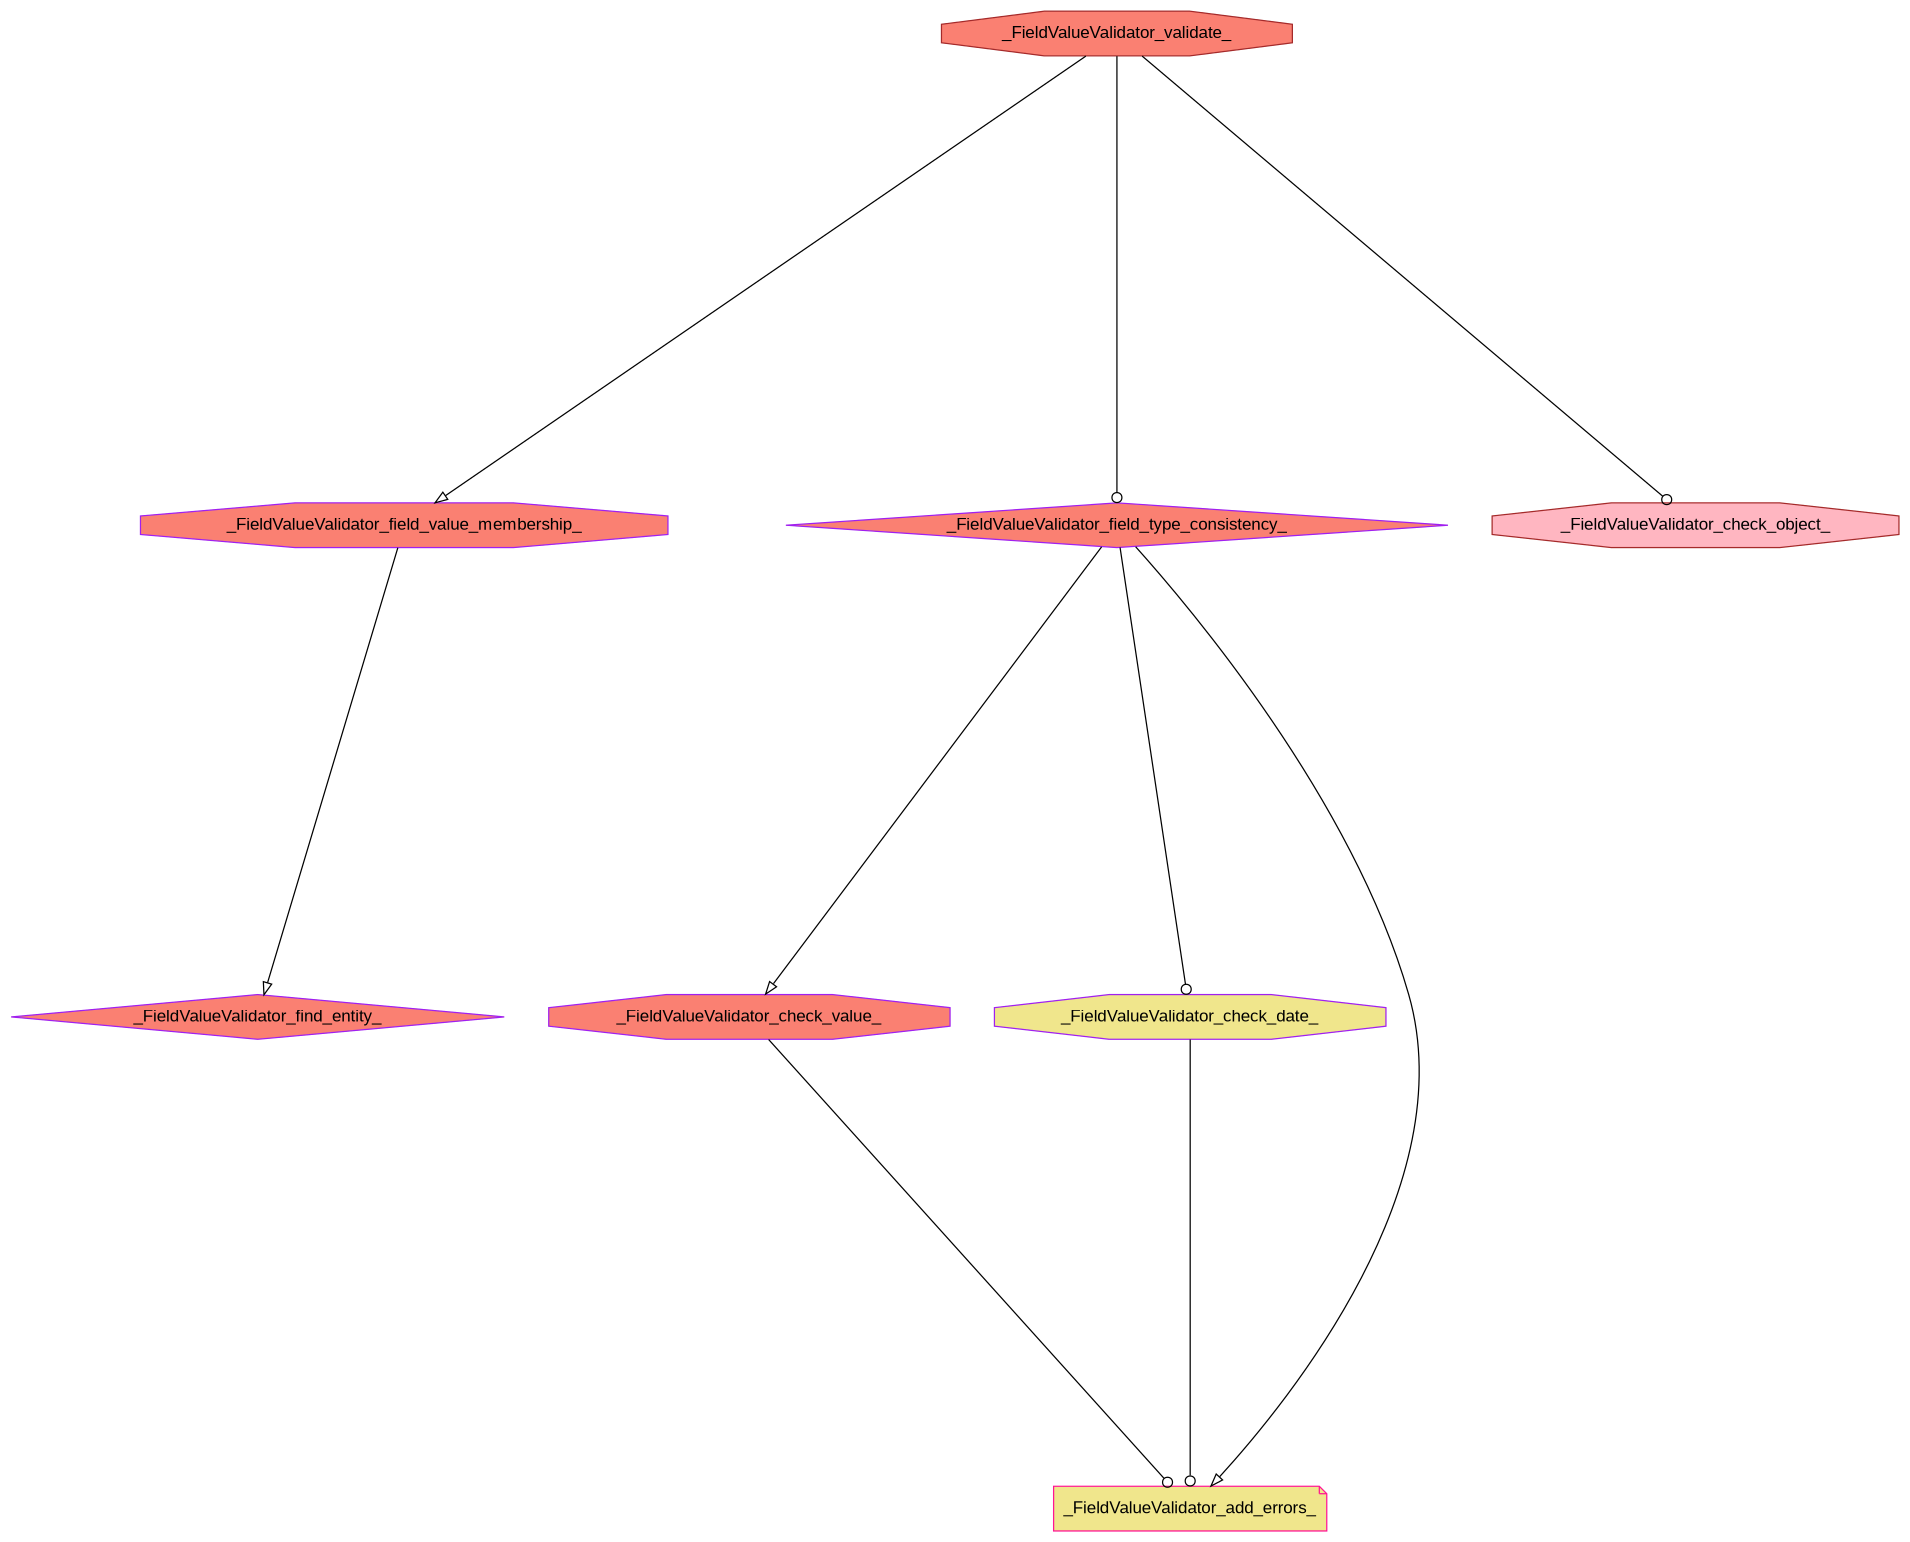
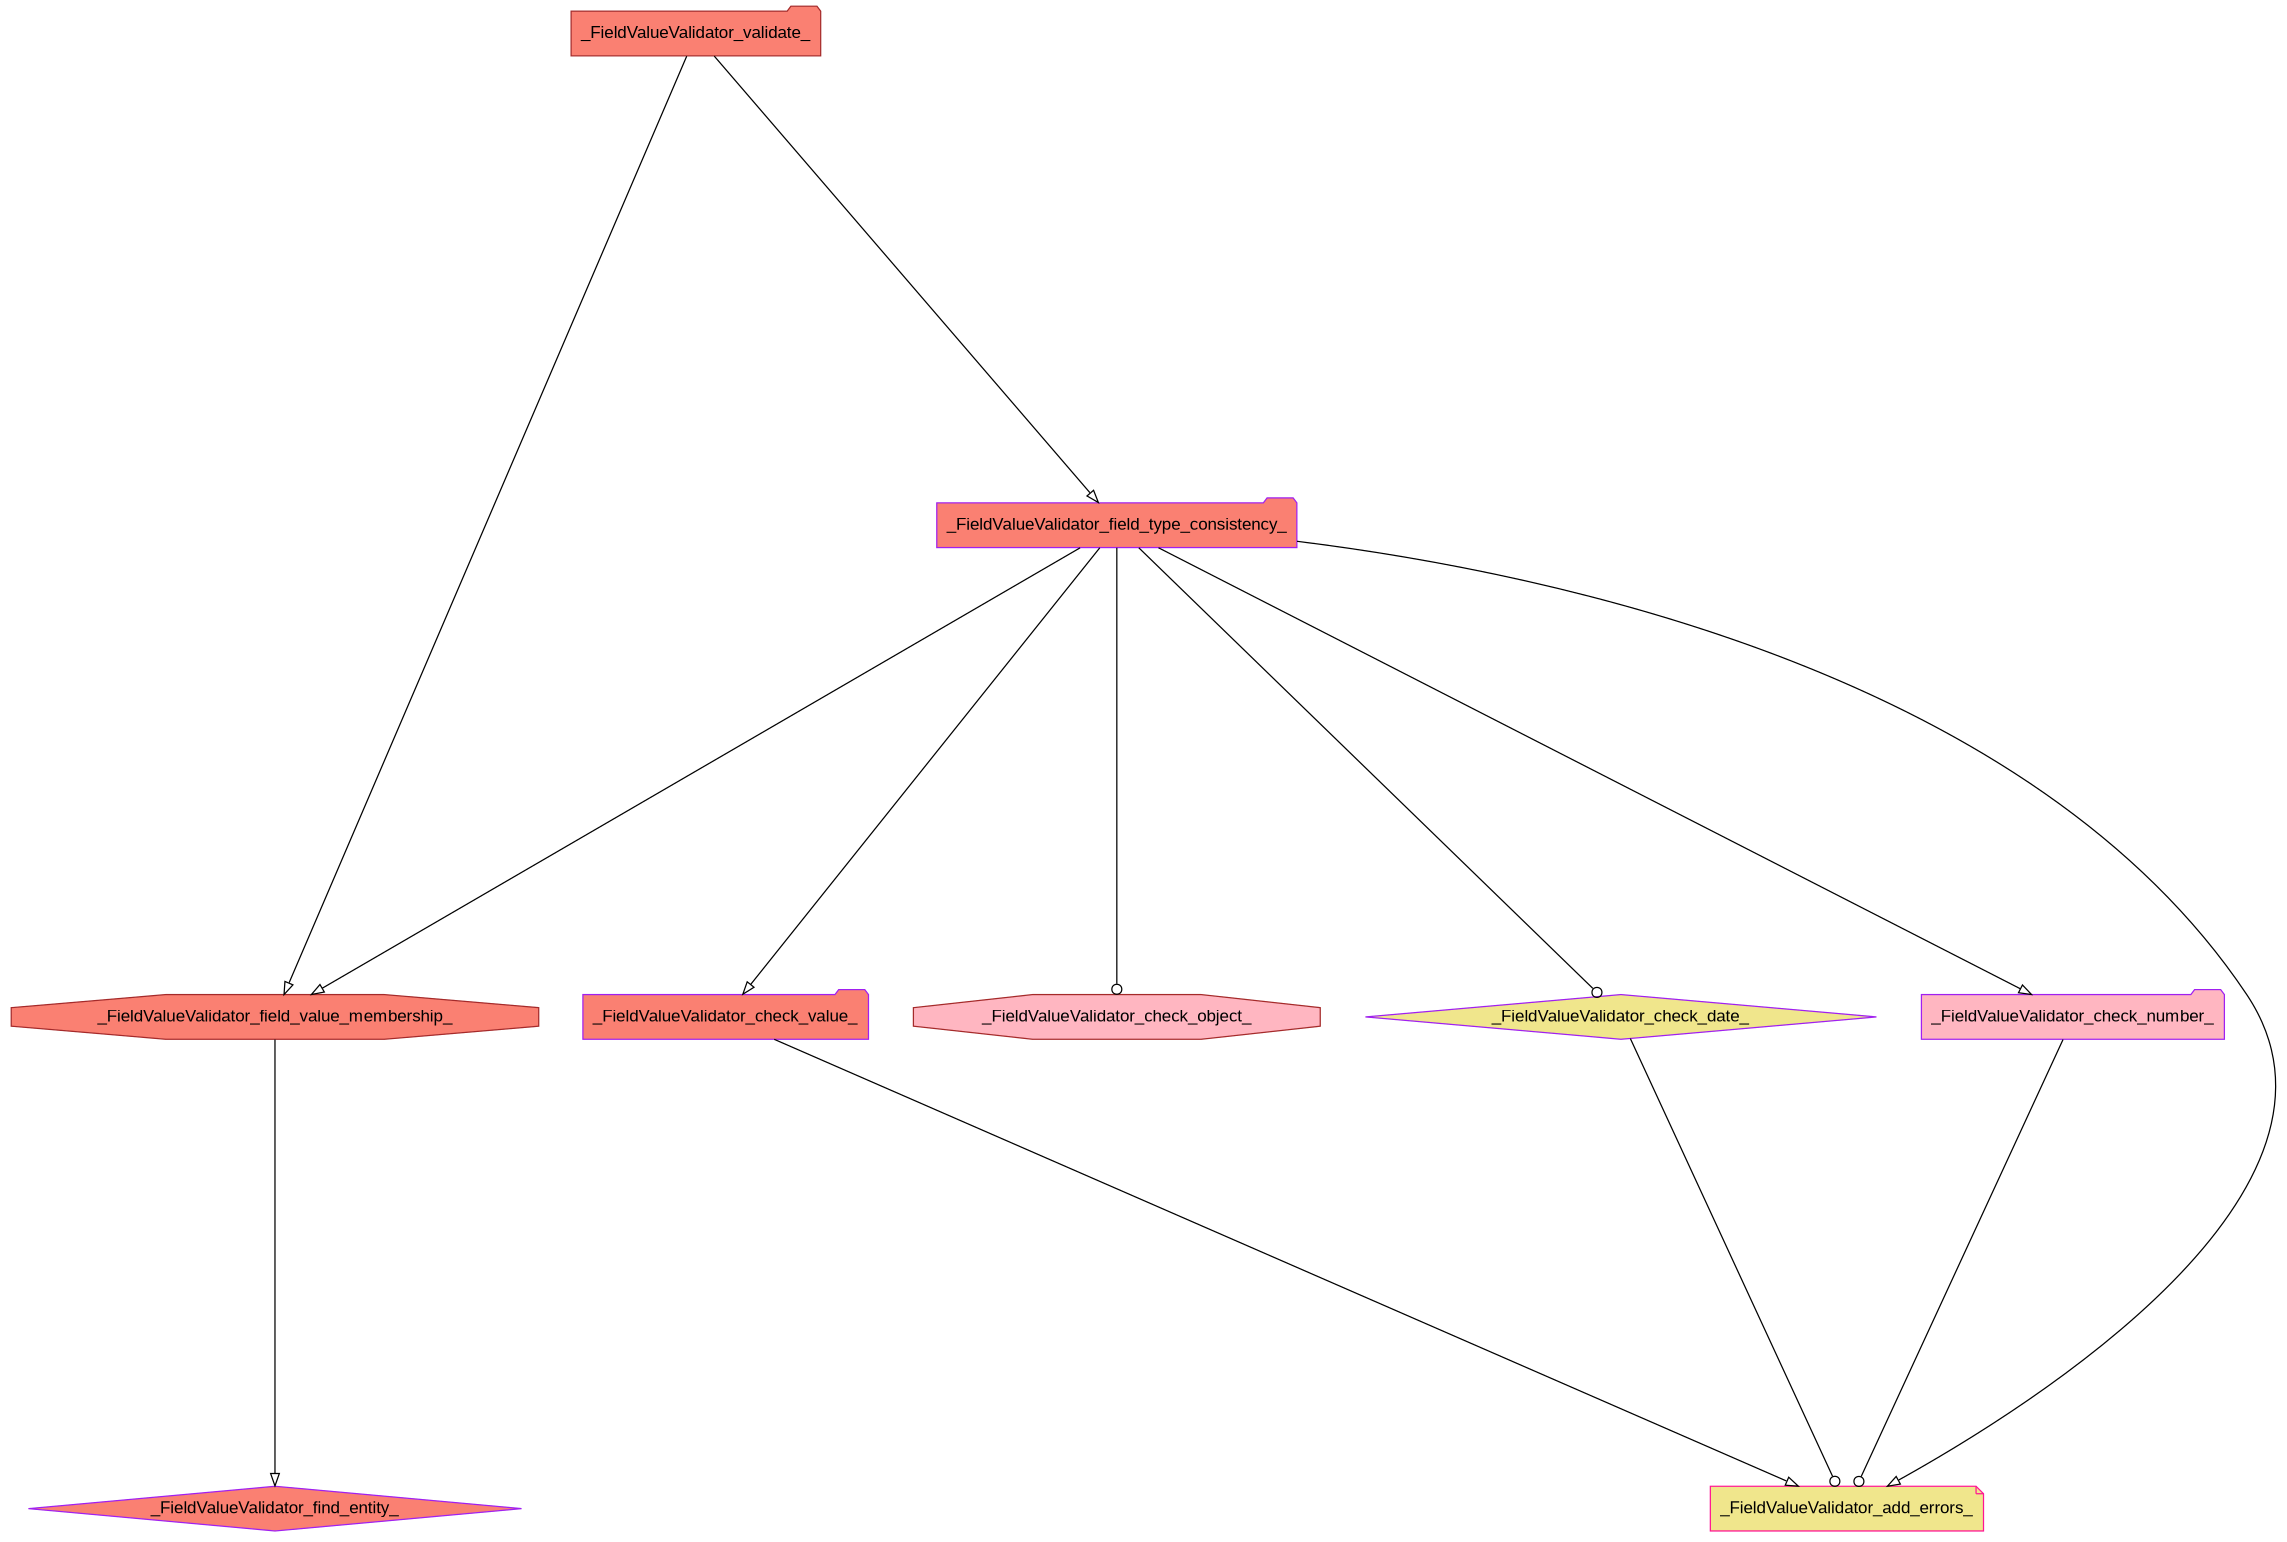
  digraph {
    nodesep=0.5
    ranksep=5
    node [color=purple fillcolor=salmon fontname=Arial shape=folder style=filled]
    edge [arrowhead=onormal fontname=Arial]
-   _FieldValueValidator_validate_ [color=brown shape=octagon]
-   _FieldValueValidator_field_value_membership_ [shape=octagon]
-   _FieldValueValidator_field_type_consistency_ [shape=diamond]
+   _FieldValueValidator_validate_ [color=brown]
+   _FieldValueValidator_field_value_membership_ [color=brown shape=octagon]
+   _FieldValueValidator_field_type_consistency_
    _FieldValueValidator_find_entity_ [shape=diamond]
-   _FieldValueValidator_check_value_ [shape=octagon]
+   _FieldValueValidator_check_value_
    _FieldValueValidator_check_object_ [color=brown fillcolor=lightpink shape=octagon]
-   _FieldValueValidator_check_date_ [fillcolor=khaki shape=octagon]
+   _FieldValueValidator_check_date_ [fillcolor=khaki shape=diamond]
+   _FieldValueValidator_check_number_ [fillcolor=lightpink]
    _FieldValueValidator_add_errors_ [color=deeppink fillcolor=khaki shape=note]
    _FieldValueValidator_validate_ -> _FieldValueValidator_field_value_membership_
-   _FieldValueValidator_validate_ -> _FieldValueValidator_field_type_consistency_ [arrowhead=odot]
+   _FieldValueValidator_validate_ -> _FieldValueValidator_field_type_consistency_
    _FieldValueValidator_field_value_membership_ -> _FieldValueValidator_find_entity_
+   _FieldValueValidator_field_type_consistency_ -> _FieldValueValidator_field_value_membership_
    _FieldValueValidator_field_type_consistency_ -> _FieldValueValidator_check_value_
-   _FieldValueValidator_validate_ -> _FieldValueValidator_check_object_ [arrowhead=odot]
+   _FieldValueValidator_field_type_consistency_ -> _FieldValueValidator_check_object_ [arrowhead=odot]
    _FieldValueValidator_field_type_consistency_ -> _FieldValueValidator_check_date_ [arrowhead=odot]
+   _FieldValueValidator_field_type_consistency_ -> _FieldValueValidator_check_number_
    _FieldValueValidator_field_type_consistency_ -> _FieldValueValidator_add_errors_
-   _FieldValueValidator_check_value_ -> _FieldValueValidator_add_errors_ [arrowhead=odot]
+   _FieldValueValidator_check_value_ -> _FieldValueValidator_add_errors_
    _FieldValueValidator_check_date_ -> _FieldValueValidator_add_errors_ [arrowhead=odot]
+   _FieldValueValidator_check_number_ -> _FieldValueValidator_add_errors_ [arrowhead=odot]
  }
